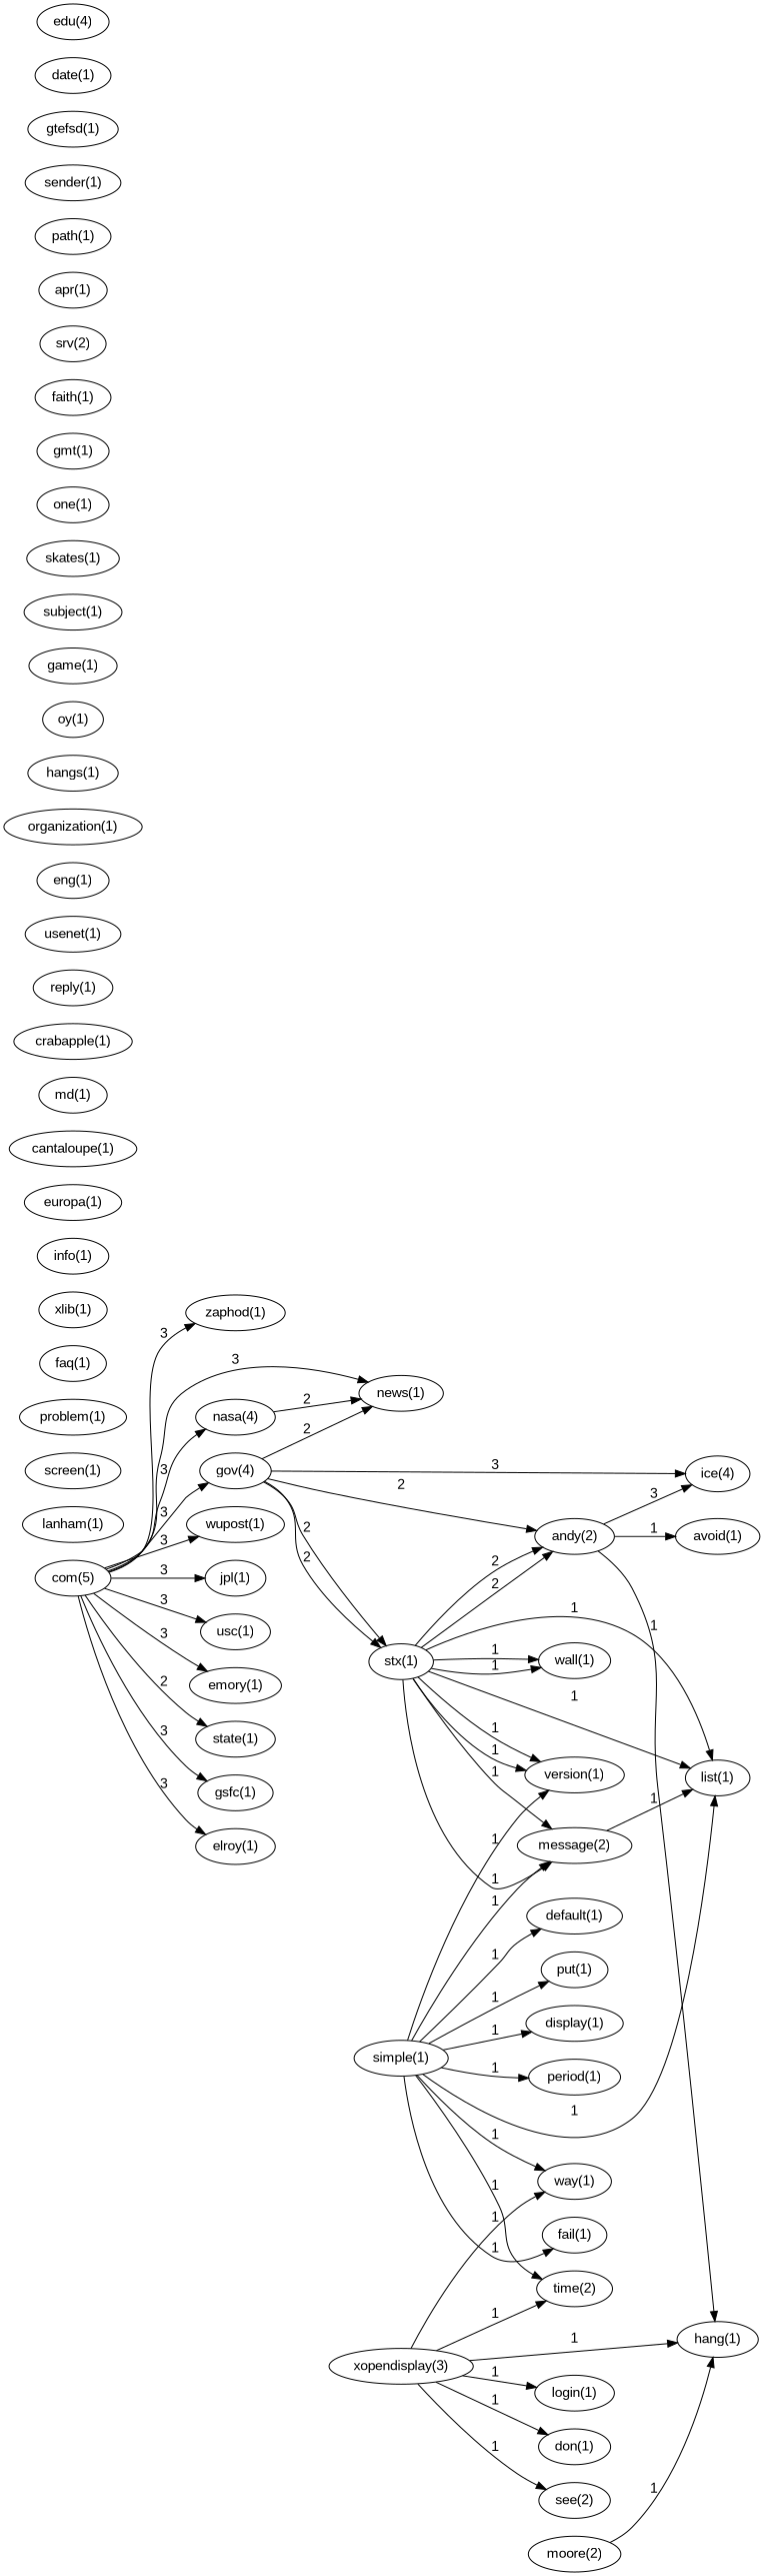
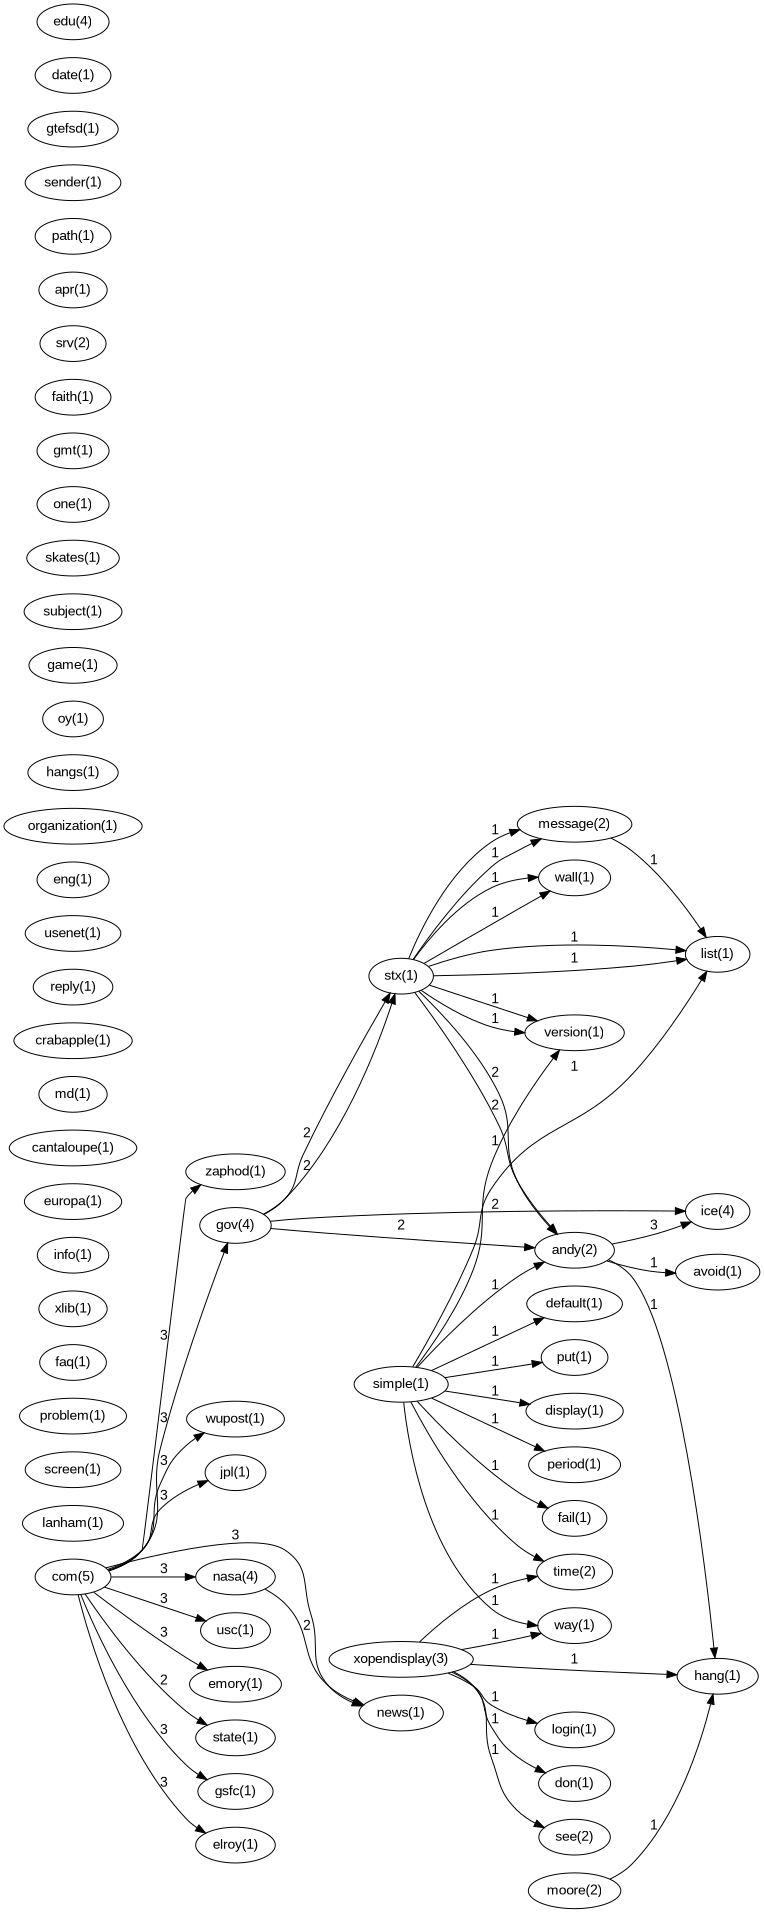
  digraph {
    fontname="Liberation Sans"
    rankdir=LR
    node [fontname="Liberation Sans"]
    edge [fontname="Liberation Sans"]
    n1 [label="com(5)"]
    n2 [label="zaphod(1)"]
    n3 [label="gov(4)"]
    n4 [label="wupost(1)"]
    n5 [label="jpl(1)"]
    n6 [label="nasa(4)"]
    n7 [label="usc(1)"]
    n8 [label="emory(1)"]
    n9 [label="news(1)"]
    n10 [label="state(1)"]
    n11 [label="gsfc(1)"]
    n12 [label="elroy(1)"]
    n13 [label="stx(1)"]
    n14 [label="andy(2)"]
    n15 [label="ice(4)"]
    n16 [label="version(1)"]
    n17 [label="message(2)"]
    n18 [label="list(1)"]
    n19 [label="wall(1)"]
    n20 [label="avoid(1)"]
    n21 [label="hang(1)"]
    n22 [label="lanham(1)"]
    n23 [label="screen(1)"]
    n24 [label="simple(1)"]
    n25 [label="default(1)"]
    n26 [label="put(1)"]
    n27 [label="display(1)"]
    n28 [label="period(1)"]
    n29 [label="fail(1)"]
    n30 [label="way(1)"]
    n31 [label="time(2)"]
    n32 [label="problem(1)"]
    n33 [label="faq(1)"]
    n34 [label="xlib(1)"]
    n35 [label="info(1)"]
    n36 [label="europa(1)"]
    n37 [label="cantaloupe(1)"]
    n38 [label="md(1)"]
    n39 [label="crabapple(1)"]
    n40 [label="reply(1)"]
    n41 [label="usenet(1)"]
    n42 [label="eng(1)"]
    n43 [label="organization(1)"]
    n44 [label="hangs(1)"]
    n45 [label="oy(1)"]
    n46 [label="game(1)"]
    n47 [label="subject(1)"]
    n48 [label="skates(1)"]
    n49 [label="one(1)"]
    n50 [label="gmt(1)"]
    n51 [label="faith(1)"]
    n52 [label="xopendisplay(3)"]
    n53 [label="login(1)"]
    n54 [label="don(1)"]
    n55 [label="see(2)"]
    n56 [label="srv(2)"]
    n57 [label="apr(1)"]
    n58 [label="path(1)"]
    n59 [label="moore(2)"]
    n60 [label="sender(1)"]
    n61 [label="gtefsd(1)"]
    n62 [label="date(1)"]
    n63 [label="edu(4)"]
    n1 -> n2 [label=3]
    n1 -> n3 [label=3]
    n1 -> n4 [label=3]
    n1 -> n5 [label=3]
    n1 -> n6 [label=3]
    n1 -> n7 [label=3]
    n1 -> n8 [label=3]
    n1 -> n9 [label=3]
    n1 -> n10 [label=2]
    n1 -> n11 [label=3]
    n1 -> n12 [label=3]
-   n3 -> n9 [label=2]
    n3 -> n13 [label=2]
    n3 -> n13 [label=2]
    n3 -> n14 [label=2]
-   n3 -> n15 [label=3]
+   n3 -> n15 [label=2]
    n6 -> n9 [label=2]
    n13 -> n14 [label=2]
    n13 -> n14 [label=2]
    n13 -> n16 [label=1]
    n13 -> n16 [label=1]
    n13 -> n17 [label=1]
    n13 -> n17 [label=1]
    n13 -> n18 [label=1]
    n13 -> n18 [label=1]
    n13 -> n19 [label=1]
    n13 -> n19 [label=1]
    n14 -> n15 [label=3]
    n14 -> n20 [label=1]
    n14 -> n21 [label=1]
    n17 -> n18 [label=1]
    n24 -> n16 [label=1]
-   n24 -> n17 [label=1]
+   n24 -> n14 [label=1]
    n24 -> n18 [label=1]
    n24 -> n25 [label=1]
    n24 -> n26 [label=1]
    n24 -> n27 [label=1]
    n24 -> n28 [label=1]
    n24 -> n29 [label=1]
    n24 -> n30 [label=1]
    n24 -> n31 [label=1]
    n52 -> n21 [label=1]
    n52 -> n30 [label=1]
    n52 -> n31 [label=1]
    n52 -> n53 [label=1]
    n52 -> n54 [label=1]
    n52 -> n55 [label=1]
    n59 -> n21 [label=1]
  }
